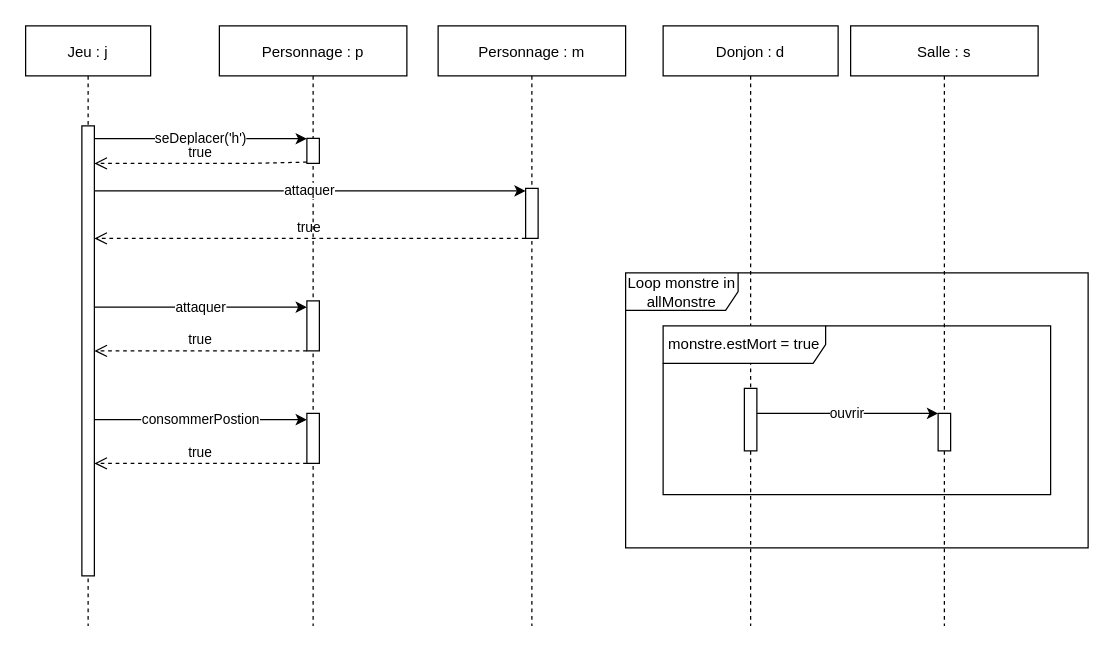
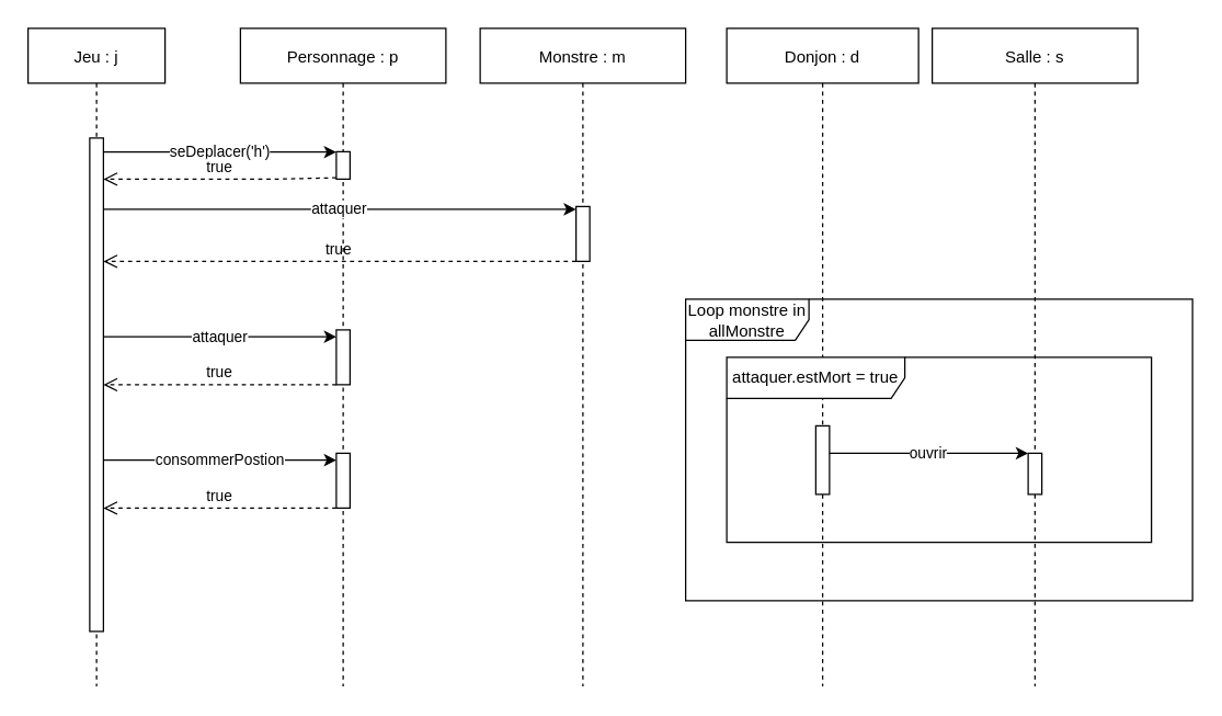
  <mxCell id="0" />
  <mxCell id="1" parent="0" />
  <mxCell id="2" value="Jeu : j" style="shape=umlLifeline;perimeter=lifelinePerimeter;container=1;collapsible=0;recursiveResize=0;rounded=0;shadow=0;strokeWidth=1;" parent="1" vertex="1"><mxGeometry x="20" y="20" width="100" height="480" as="geometry" /></mxCell>
  <mxCell id="3" value="" style="points=[];perimeter=orthogonalPerimeter;rounded=0;shadow=0;strokeWidth=1;" parent="2" vertex="1"><mxGeometry x="45" y="80" width="10" height="360" as="geometry" /></mxCell>
  <mxCell id="4" value="seDeplacer('h')" style="endArrow=classic;html=1;entryX=0;entryY=0.011;entryDx=0;entryDy=0;entryPerimeter=0;" parent="1" source="3" target="11" edge="1"><mxGeometry x="-0.005" width="50" height="50" relative="1" as="geometry"><mxPoint x="80" y="420" as="sourcePoint" /><mxPoint x="230" y="115" as="targetPoint" /><mxPoint as="offset" /><Array as="points" /></mxGeometry></mxCell>
  <mxCell id="5" value="true" style="verticalAlign=bottom;endArrow=open;dashed=1;endSize=8;shadow=0;strokeWidth=1;exitX=0;exitY=1;exitDx=0;exitDy=0;exitPerimeter=0;" parent="1" source="13" target="3" edge="1"><mxGeometry relative="1" as="geometry"><mxPoint x="78" y="211" as="targetPoint" /><mxPoint x="170" y="400" as="sourcePoint" /><Array as="points"><mxPoint x="210" y="190" /></Array></mxGeometry></mxCell>
  <mxCell id="6" value="Donjon : d" style="shape=umlLifeline;perimeter=lifelinePerimeter;container=1;collapsible=0;recursiveResize=0;rounded=0;shadow=0;strokeWidth=1;" parent="1" vertex="1"><mxGeometry x="530" y="20" width="140" height="480" as="geometry" /></mxCell>
  <mxCell id="7" value="" style="points=[];perimeter=orthogonalPerimeter;rounded=0;shadow=0;strokeWidth=1;" parent="6" vertex="1"><mxGeometry x="65" y="290" width="10" height="50" as="geometry" /></mxCell>
  <mxCell id="8" value="Salle : s" style="shape=umlLifeline;perimeter=lifelinePerimeter;container=1;collapsible=0;recursiveResize=0;rounded=0;shadow=0;strokeWidth=1;" parent="1" vertex="1"><mxGeometry x="680" y="20" width="150" height="480" as="geometry" /></mxCell>
  <mxCell id="9" value="" style="points=[];perimeter=orthogonalPerimeter;rounded=0;shadow=0;strokeWidth=1;" parent="8" vertex="1"><mxGeometry x="70" y="310" width="10" height="30" as="geometry" /></mxCell>
  <mxCell id="10" value="Personnage : p" style="shape=umlLifeline;perimeter=lifelinePerimeter;container=1;collapsible=0;recursiveResize=0;rounded=0;shadow=0;strokeWidth=1;" parent="1" vertex="1"><mxGeometry x="175" y="20" width="150" height="480" as="geometry" /></mxCell>
  <mxCell id="11" value="" style="points=[];perimeter=orthogonalPerimeter;rounded=0;shadow=0;strokeWidth=1;" parent="10" vertex="1"><mxGeometry x="70" y="90" width="10" height="20" as="geometry" /></mxCell>
- <mxCell id="12" value="Personnage : m" style="shape=umlLifeline;perimeter=lifelinePerimeter;container=1;collapsible=0;recursiveResize=0;rounded=0;shadow=0;strokeWidth=1;" parent="1" vertex="1"><mxGeometry x="350" y="20" width="150" height="480" as="geometry" /></mxCell>
+ <mxCell id="12" value="Monstre : m" style="shape=umlLifeline;perimeter=lifelinePerimeter;container=1;collapsible=0;recursiveResize=0;rounded=0;shadow=0;strokeWidth=1;" parent="1" vertex="1"><mxGeometry x="350" y="20" width="150" height="480" as="geometry" /></mxCell>
  <mxCell id="13" value="" style="points=[];perimeter=orthogonalPerimeter;rounded=0;shadow=0;strokeWidth=1;" parent="12" vertex="1"><mxGeometry x="70" y="130" width="10" height="40" as="geometry" /></mxCell>
  <mxCell id="14" value="&#10;&#10;&lt;span style=&quot;color: rgb(0, 0, 0); font-family: helvetica; font-size: 11px; font-style: normal; font-weight: 400; letter-spacing: normal; text-align: center; text-indent: 0px; text-transform: none; word-spacing: 0px; background-color: rgb(255, 255, 255); display: inline; float: none;&quot;&gt;attaquer&lt;/span&gt;&#10;&#10;" style="endArrow=classic;html=1;entryX=0;entryY=0.125;entryDx=0;entryDy=0;entryPerimeter=0;" parent="1" edge="1"><mxGeometry x="-0.005" width="50" height="50" relative="1" as="geometry"><mxPoint x="75" y="245" as="sourcePoint" /><mxPoint x="245" y="245" as="targetPoint" /><mxPoint as="offset" /><Array as="points" /></mxGeometry></mxCell>
  <mxCell id="15" value="attaquer" style="endArrow=classic;html=1;entryX=0;entryY=0.05;entryDx=0;entryDy=0;entryPerimeter=0;" parent="1" source="3" target="13" edge="1"><mxGeometry x="-0.005" width="50" height="50" relative="1" as="geometry"><mxPoint x="140" y="200" as="sourcePoint" /><mxPoint x="350" y="153" as="targetPoint" /><mxPoint as="offset" /><Array as="points" /></mxGeometry></mxCell>
  <mxCell id="16" value="" style="points=[];perimeter=orthogonalPerimeter;rounded=0;shadow=0;strokeWidth=1;" parent="1" vertex="1"><mxGeometry x="245" y="240" width="10" height="40" as="geometry" /></mxCell>
  <mxCell id="17" value="true" style="verticalAlign=bottom;endArrow=open;dashed=1;endSize=8;shadow=0;strokeWidth=1;exitX=0;exitY=1;exitDx=0;exitDy=0;exitPerimeter=0;" parent="1" source="16" target="3" edge="1"><mxGeometry relative="1" as="geometry"><mxPoint x="70" y="281" as="targetPoint" /><mxPoint x="420" y="220" as="sourcePoint" /><Array as="points"><mxPoint x="210" y="280" /></Array></mxGeometry></mxCell>
  <mxCell id="18" value="ouvrir" style="endArrow=classic;html=1;entryX=0;entryY=0;entryDx=0;entryDy=0;entryPerimeter=0;" parent="1" source="7" target="9" edge="1"><mxGeometry x="-0.005" width="50" height="50" relative="1" as="geometry"><mxPoint x="-30" y="670" as="sourcePoint" /><mxPoint x="140" y="670" as="targetPoint" /><mxPoint as="offset" /><Array as="points" /></mxGeometry></mxCell>
  <mxCell id="19" value="true" style="verticalAlign=bottom;endArrow=open;dashed=1;endSize=8;shadow=0;strokeWidth=1;exitX=0;exitY=0.95;exitDx=0;exitDy=0;exitPerimeter=0;" parent="1" source="11" target="3" edge="1"><mxGeometry relative="1" as="geometry"><mxPoint x="70" y="220" as="targetPoint" /><mxPoint x="240" y="220" as="sourcePoint" /><Array as="points"><mxPoint x="200" y="130" /></Array></mxGeometry></mxCell>
  <mxCell id="20" value="consommerPostion" style="endArrow=classic;html=1;entryX=0;entryY=0.125;entryDx=0;entryDy=0;entryPerimeter=0;" parent="1" source="3" target="21" edge="1"><mxGeometry x="-0.005" width="50" height="50" relative="1" as="geometry"><mxPoint x="75" y="335" as="sourcePoint" /><mxPoint x="190" y="334" as="targetPoint" /><mxPoint as="offset" /><Array as="points" /></mxGeometry></mxCell>
  <mxCell id="21" value="" style="points=[];perimeter=orthogonalPerimeter;rounded=0;shadow=0;strokeWidth=1;" parent="1" vertex="1"><mxGeometry x="245" y="330" width="10" height="40" as="geometry" /></mxCell>
  <mxCell id="22" value="true" style="verticalAlign=bottom;endArrow=open;dashed=1;endSize=8;shadow=0;strokeWidth=1;exitX=0;exitY=1;exitDx=0;exitDy=0;exitPerimeter=0;" parent="1" source="21" target="3" edge="1"><mxGeometry relative="1" as="geometry"><mxPoint x="75" y="370" as="targetPoint" /><mxPoint x="420" y="310" as="sourcePoint" /><Array as="points"><mxPoint x="210" y="370" /></Array></mxGeometry></mxCell>
  <mxCell id="23" value="Loop monstre in allMonstre" style="shape=umlFrame;whiteSpace=wrap;html=1;width=90;height=30;" parent="1" vertex="1"><mxGeometry x="500" y="217.5" width="370" height="220" as="geometry" /></mxCell>
- <mxCell id="24" value="monstre.estMort = true" style="shape=umlFrame;whiteSpace=wrap;html=1;width=130;height=30;" parent="1" vertex="1"><mxGeometry x="530" y="260" width="310" height="135" as="geometry" /></mxCell>
+ <mxCell id="24" value="attaquer.estMort = true" style="shape=umlFrame;whiteSpace=wrap;html=1;width=130;height=30;" parent="1" vertex="1"><mxGeometry x="530" y="260" width="310" height="135" as="geometry" /></mxCell>
